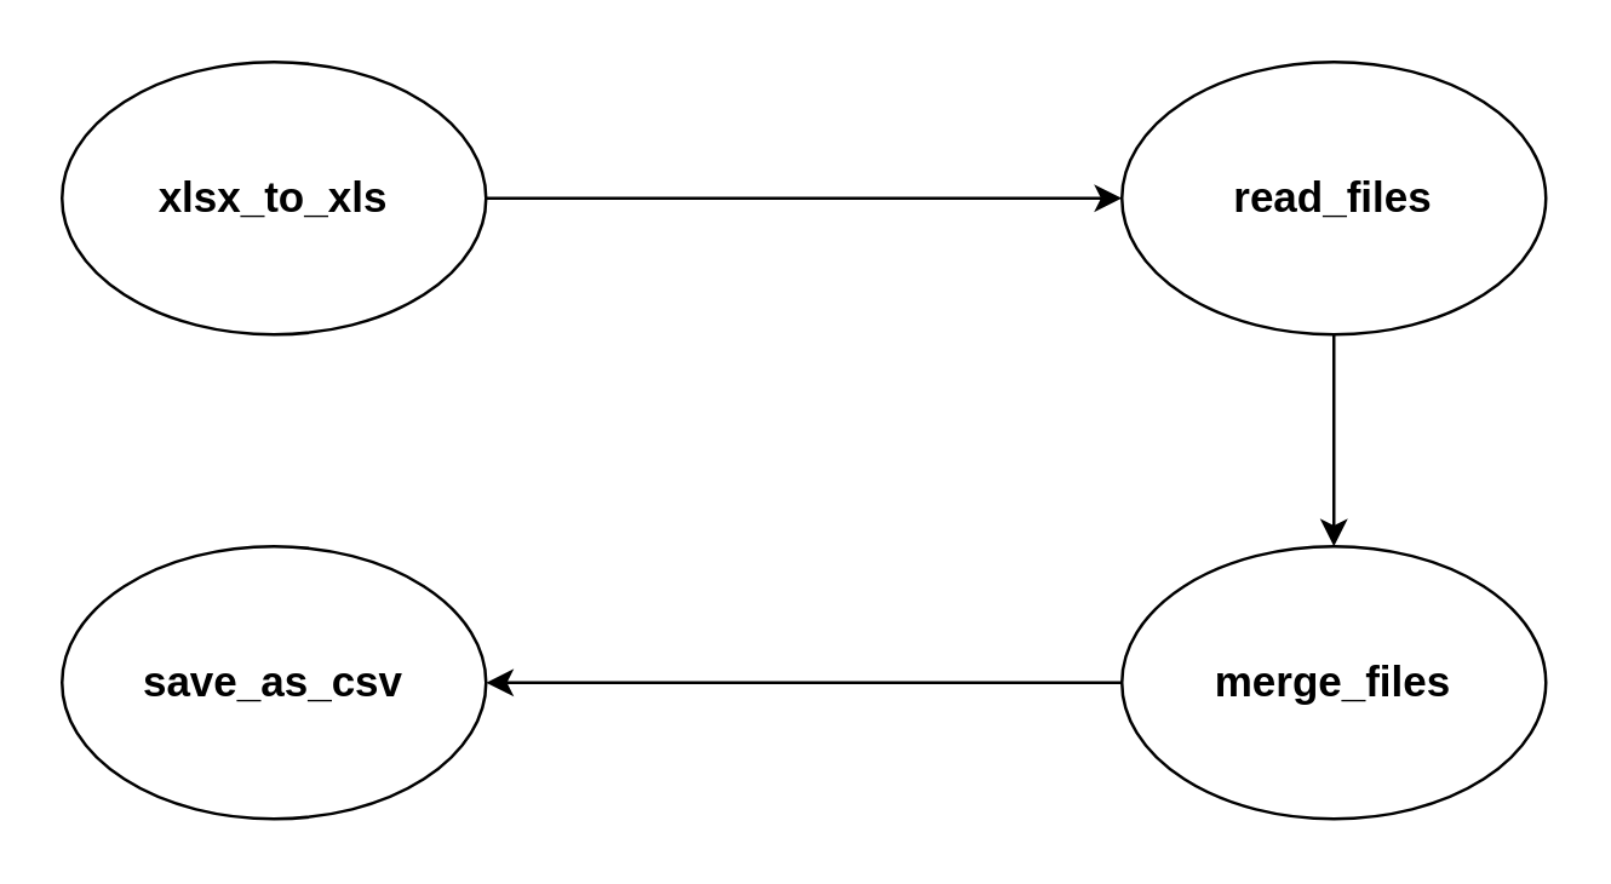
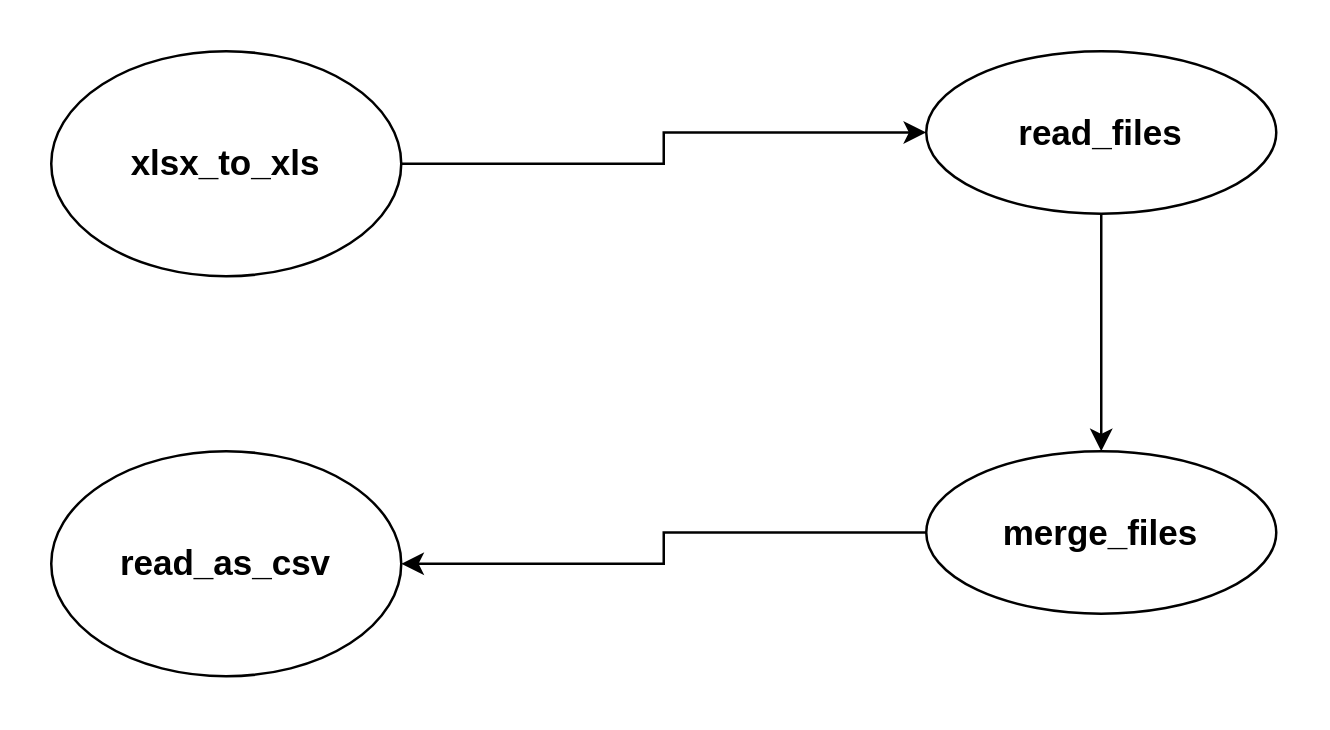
  <mxCell id="0" />
  <mxCell id="1" parent="0" />
  <mxCell id="2" style="edgeStyle=orthogonalEdgeStyle;rounded=0;orthogonalLoop=1;jettySize=auto;html=1;" edge="1" parent="1" source="3" target="5"><mxGeometry relative="1" as="geometry" /></mxCell>
  <mxCell id="3" value="&lt;b&gt;&lt;font style=&quot;font-size: 14px;&quot;&gt;xlsx_to_xls&lt;/font&gt;&lt;/b&gt;" style="ellipse;whiteSpace=wrap;html=1;" vertex="1" parent="1"><mxGeometry x="20" y="20" width="140" height="90" as="geometry" /></mxCell>
  <mxCell id="4" style="edgeStyle=orthogonalEdgeStyle;rounded=0;orthogonalLoop=1;jettySize=auto;html=1;" edge="1" parent="1" source="5" target="7"><mxGeometry relative="1" as="geometry" /></mxCell>
- <mxCell id="5" value="&lt;b&gt;&lt;font style=&quot;font-size: 14px;&quot;&gt;read_files&lt;/font&gt;&lt;/b&gt;" style="ellipse;whiteSpace=wrap;html=1;" vertex="1" parent="1"><mxGeometry x="370" y="20" width="140" height="90" as="geometry" /></mxCell>
+ <mxCell id="5" value="&lt;b&gt;&lt;font style=&quot;font-size: 14px;&quot;&gt;read_files&lt;/font&gt;&lt;/b&gt;" style="ellipse;whiteSpace=wrap;html=1;" vertex="1" parent="1"><mxGeometry x="370" y="20" width="140" height="65" as="geometry" /></mxCell>
  <mxCell id="6" style="edgeStyle=orthogonalEdgeStyle;rounded=0;orthogonalLoop=1;jettySize=auto;html=1;" edge="1" parent="1" source="7" target="8"><mxGeometry relative="1" as="geometry" /></mxCell>
- <mxCell id="7" value="&lt;b&gt;&lt;font style=&quot;font-size: 14px;&quot;&gt;merge_files&lt;/font&gt;&lt;/b&gt;" style="ellipse;whiteSpace=wrap;html=1;" vertex="1" parent="1"><mxGeometry x="370" y="180" width="140" height="90" as="geometry" /></mxCell>
- <mxCell id="8" value="&lt;b&gt;&lt;font style=&quot;font-size: 14px;&quot;&gt;save_as_csv&lt;/font&gt;&lt;/b&gt;" style="ellipse;whiteSpace=wrap;html=1;" vertex="1" parent="1"><mxGeometry x="20" y="180" width="140" height="90" as="geometry" /></mxCell>
+ <mxCell id="7" value="&lt;b&gt;&lt;font style=&quot;font-size: 14px;&quot;&gt;merge_files&lt;/font&gt;&lt;/b&gt;" style="ellipse;whiteSpace=wrap;html=1;" vertex="1" parent="1"><mxGeometry x="370" y="180" width="140" height="65" as="geometry" /></mxCell>
+ <mxCell id="8" value="&lt;b&gt;&lt;font style=&quot;font-size: 14px;&quot;&gt;read_as_csv&lt;/font&gt;&lt;/b&gt;" style="ellipse;whiteSpace=wrap;html=1;" vertex="1" parent="1"><mxGeometry x="20" y="180" width="140" height="90" as="geometry" /></mxCell>
